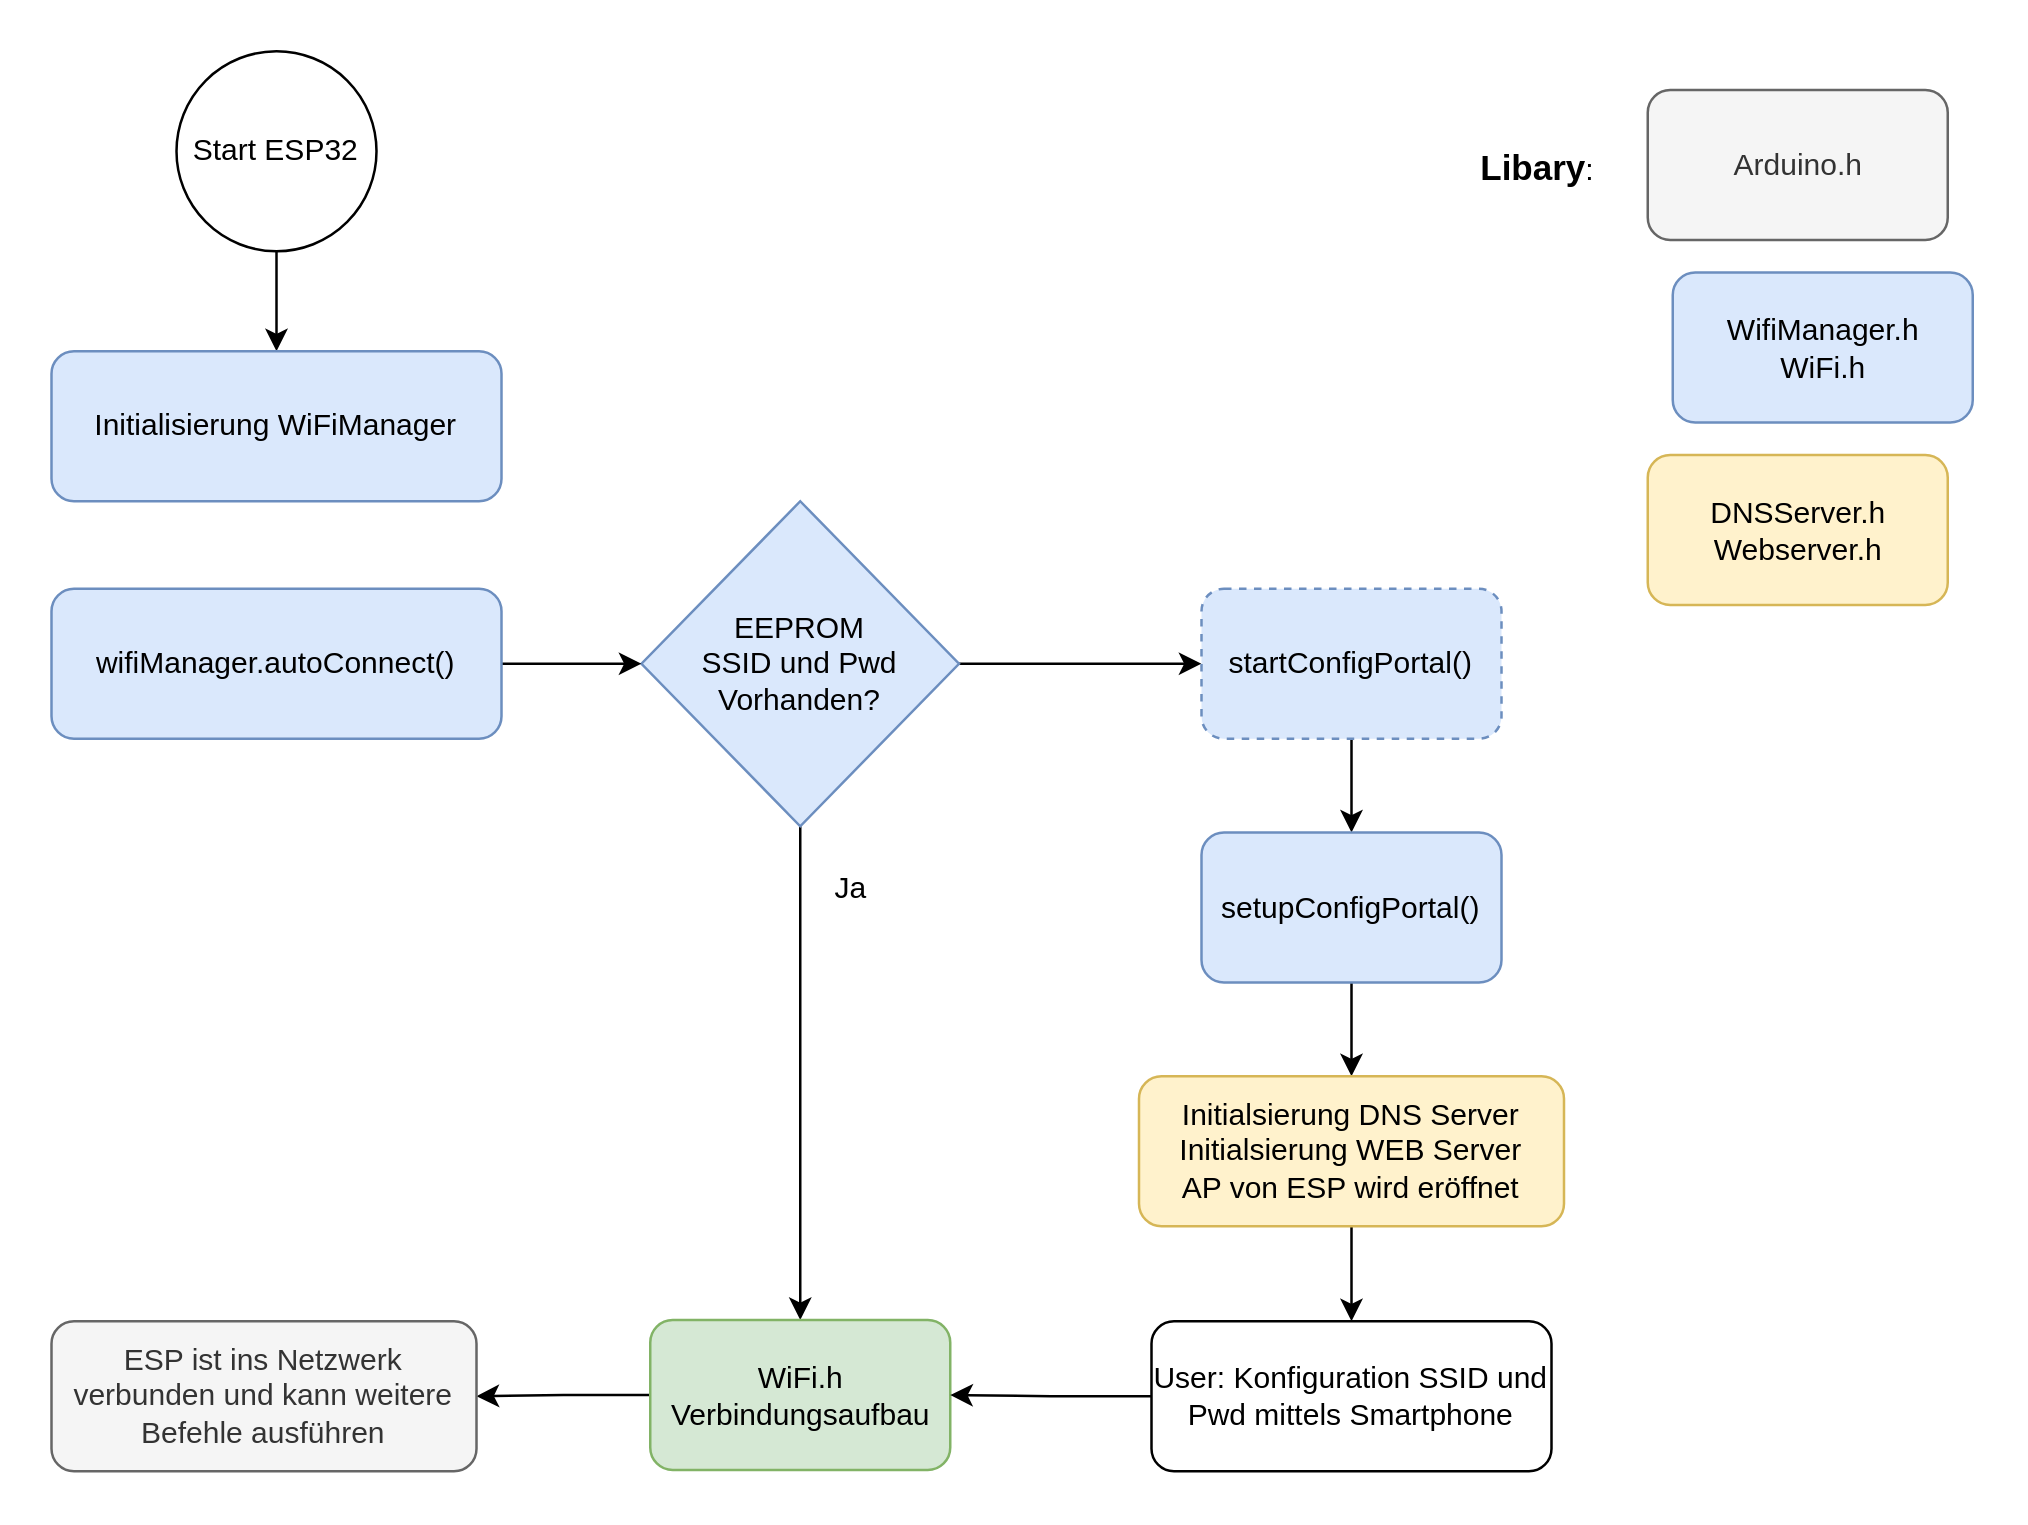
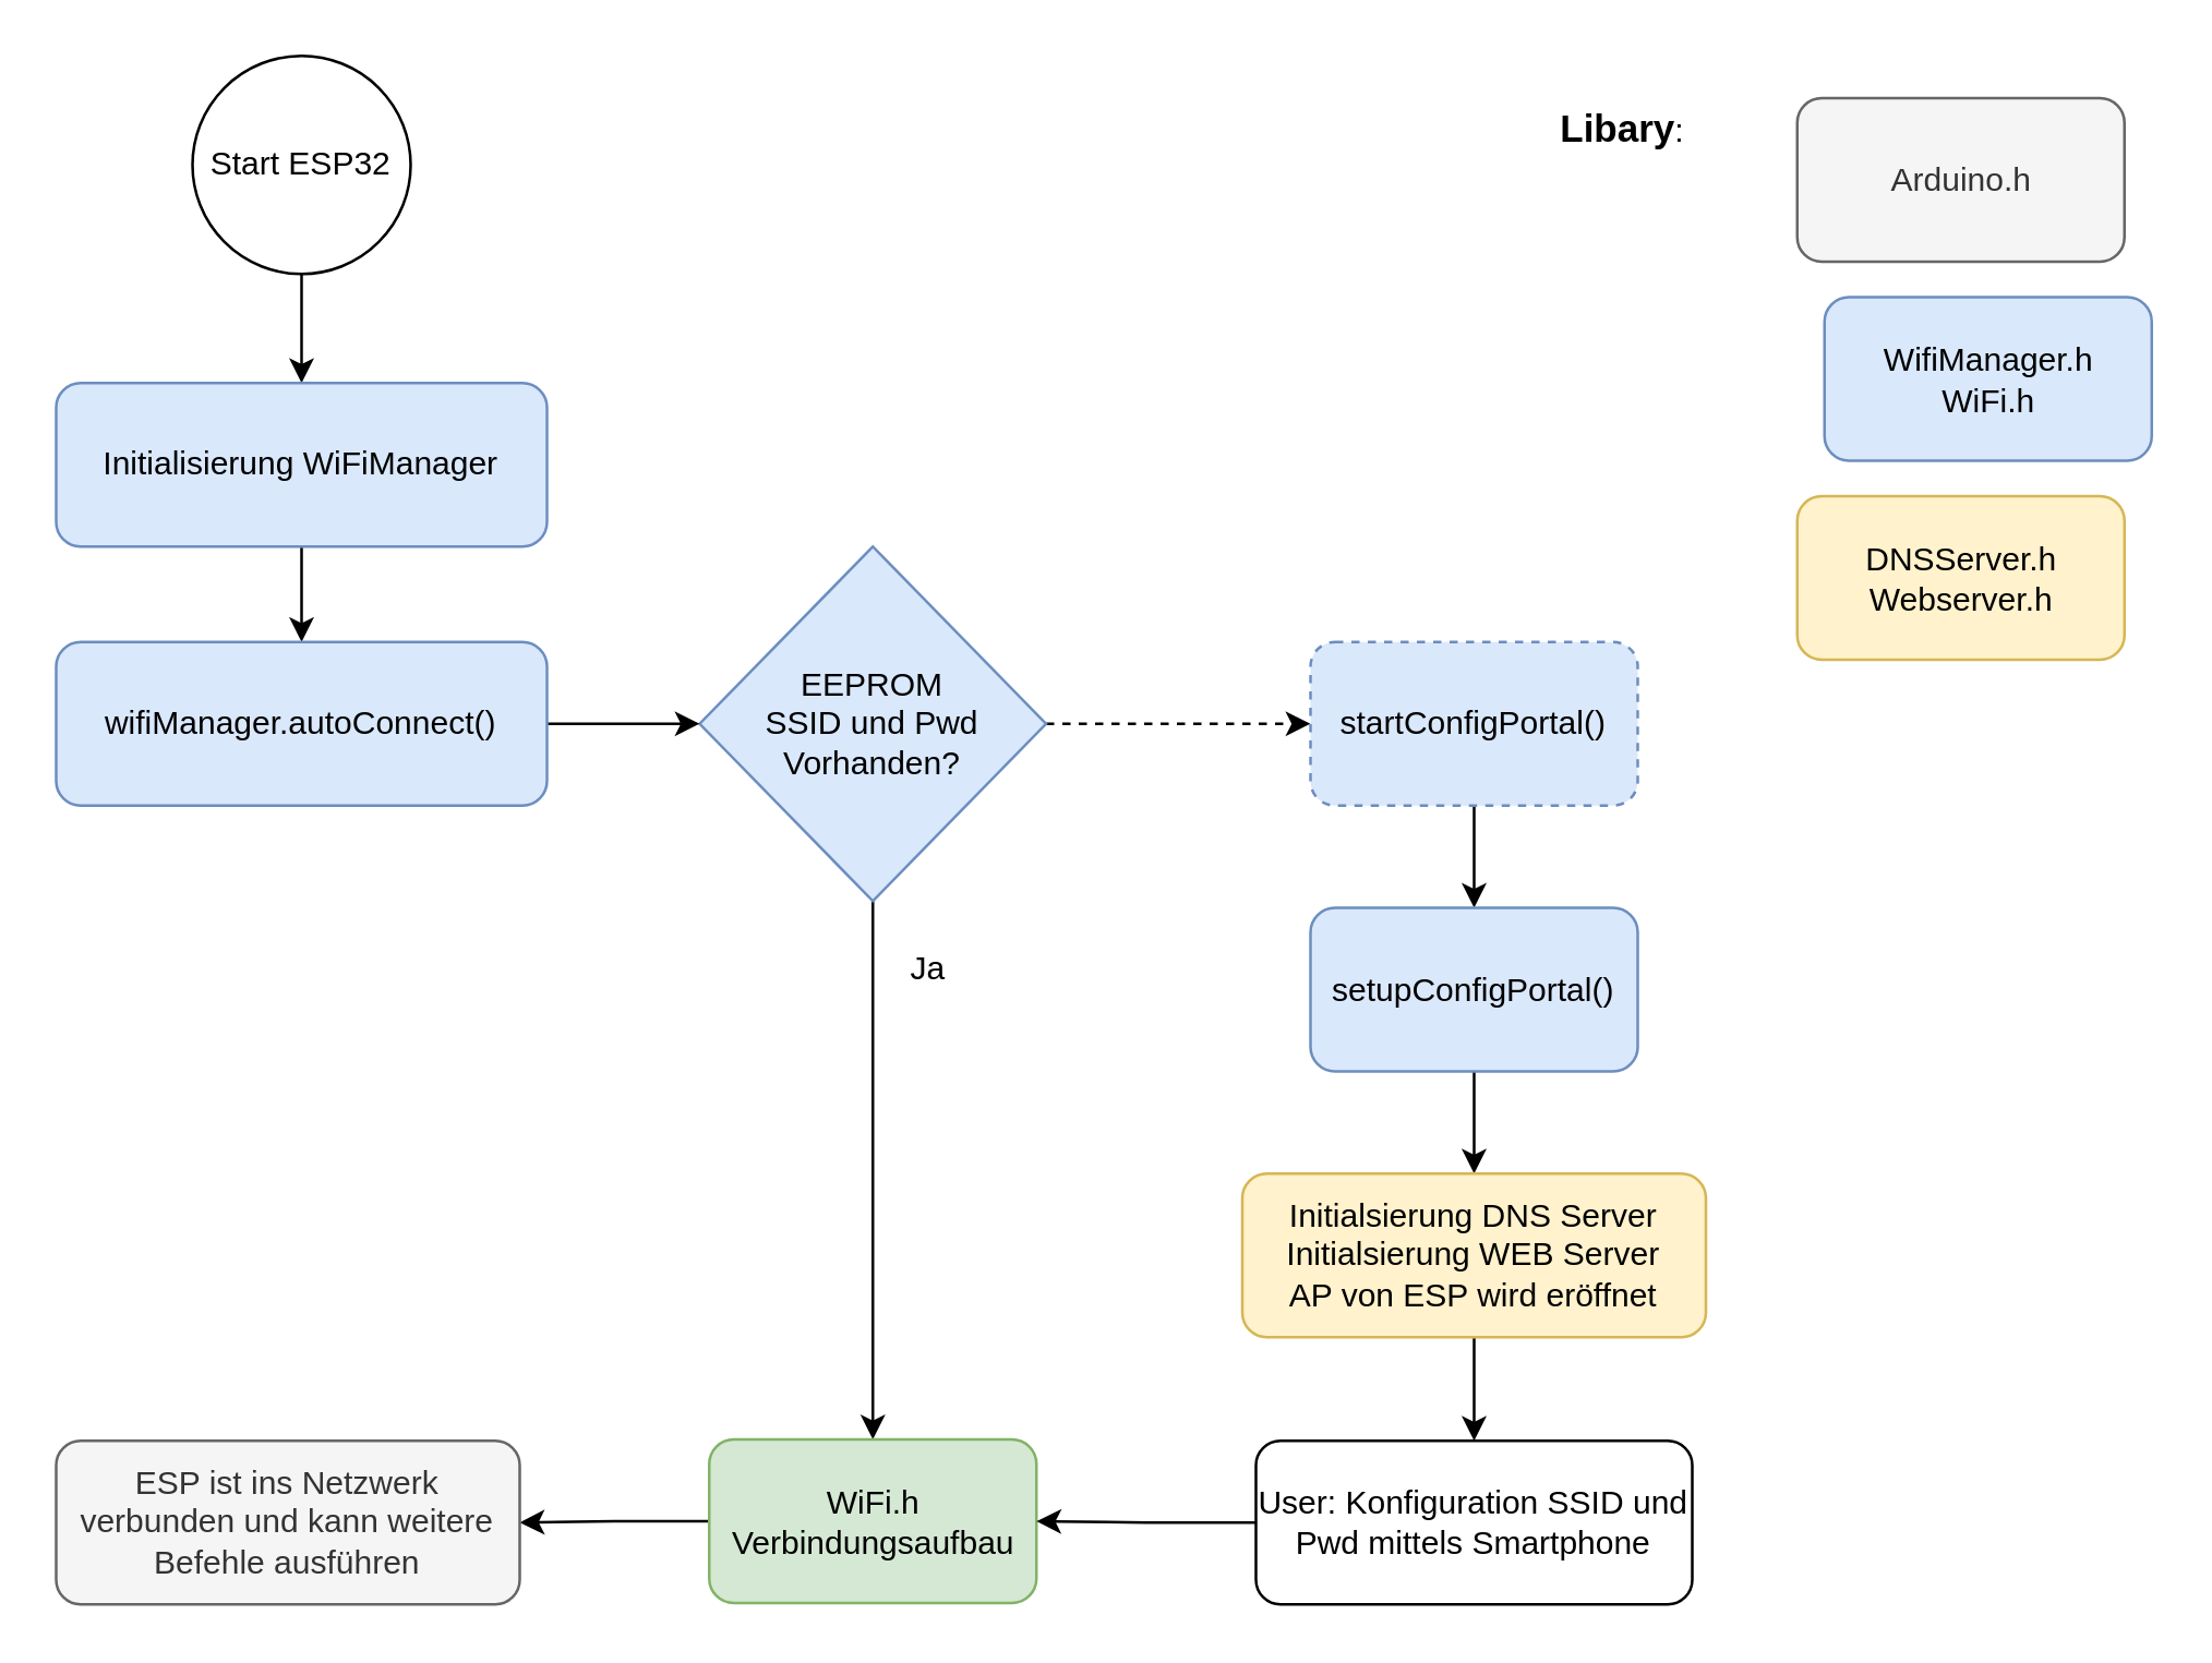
  <mxCell id="0" />
  <mxCell id="1" parent="0" />
  <mxCell id="2" style="edgeStyle=orthogonalEdgeStyle;rounded=0;orthogonalLoop=1;jettySize=auto;html=1;exitX=0.5;exitY=1;exitDx=0;exitDy=0;entryX=0.5;entryY=0;entryDx=0;entryDy=0;" parent="1" source="3" target="5" edge="1"><mxGeometry relative="1" as="geometry" /></mxCell>
  <mxCell id="3" value="Start ESP32" style="ellipse;whiteSpace=wrap;html=1;" parent="1" vertex="1"><mxGeometry x="70" y="20" width="80" height="80" as="geometry" /></mxCell>
+ <mxCell id="4" value="" style="edgeStyle=orthogonalEdgeStyle;rounded=0;orthogonalLoop=1;jettySize=auto;html=1;" parent="1" source="5" target="10" edge="1"><mxGeometry relative="1" as="geometry" /></mxCell>
  <mxCell id="5" value="Initialisierung WiFiManager" style="rounded=1;whiteSpace=wrap;html=1;fillColor=#dae8fc;strokeColor=#6c8ebf;" parent="1" vertex="1"><mxGeometry x="20" y="140" width="180" height="60" as="geometry" /></mxCell>
  <mxCell id="6" value="" style="edgeStyle=orthogonalEdgeStyle;rounded=0;orthogonalLoop=1;jettySize=auto;html=1;" parent="1" source="8" target="12" edge="1"><mxGeometry relative="1" as="geometry" /></mxCell>
- <mxCell id="7" style="edgeStyle=orthogonalEdgeStyle;rounded=0;orthogonalLoop=1;jettySize=auto;html=1;" parent="1" source="8" target="15" edge="1"><mxGeometry relative="1" as="geometry" /></mxCell>
+ <mxCell id="7" style="edgeStyle=orthogonalEdgeStyle;rounded=0;orthogonalLoop=1;jettySize=auto;html=1;dashed=1;" parent="1" source="8" target="15" edge="1"><mxGeometry relative="1" as="geometry" /></mxCell>
  <mxCell id="8" value="EEPROM&lt;br&gt;SSID und Pwd Vorhanden?" style="rhombus;whiteSpace=wrap;html=1;fillColor=#dae8fc;strokeColor=#6c8ebf;" parent="1" vertex="1"><mxGeometry x="256" y="200" width="127" height="130" as="geometry" /></mxCell>
  <mxCell id="9" value="" style="edgeStyle=orthogonalEdgeStyle;rounded=0;orthogonalLoop=1;jettySize=auto;html=1;" parent="1" source="10" target="8" edge="1"><mxGeometry relative="1" as="geometry" /></mxCell>
  <mxCell id="10" value="wifiManager.autoConnect()" style="rounded=1;whiteSpace=wrap;html=1;fillColor=#dae8fc;strokeColor=#6c8ebf;" parent="1" vertex="1"><mxGeometry x="20" y="235" width="180" height="60" as="geometry" /></mxCell>
  <mxCell id="11" value="" style="edgeStyle=orthogonalEdgeStyle;rounded=0;orthogonalLoop=1;jettySize=auto;html=1;" parent="1" source="12" target="22" edge="1"><mxGeometry relative="1" as="geometry" /></mxCell>
  <mxCell id="12" value="WiFi.h Verbindungsaufbau" style="rounded=1;whiteSpace=wrap;html=1;fillColor=#d5e8d4;strokeColor=#82b366;" parent="1" vertex="1"><mxGeometry x="259.5" y="527.5" width="120" height="60" as="geometry" /></mxCell>
  <mxCell id="13" value="Ja" style="text;html=1;strokeColor=none;fillColor=none;align=center;verticalAlign=middle;whiteSpace=wrap;rounded=0;" parent="1" vertex="1"><mxGeometry x="319.5" y="345" width="40" height="20" as="geometry" /></mxCell>
  <mxCell id="14" value="" style="edgeStyle=orthogonalEdgeStyle;rounded=0;orthogonalLoop=1;jettySize=auto;html=1;" parent="1" source="15" target="17" edge="1"><mxGeometry relative="1" as="geometry" /></mxCell>
  <mxCell id="15" value="startConfigPortal()" style="rounded=1;whiteSpace=wrap;html=1;fillColor=#dae8fc;strokeColor=#6c8ebf;dashed=1;" parent="1" vertex="1"><mxGeometry x="480" y="235" width="120" height="60" as="geometry" /></mxCell>
  <mxCell id="16" value="" style="edgeStyle=orthogonalEdgeStyle;rounded=0;orthogonalLoop=1;jettySize=auto;html=1;" parent="1" source="17" target="19" edge="1"><mxGeometry relative="1" as="geometry" /></mxCell>
  <mxCell id="17" value="setupConfigPortal()" style="rounded=1;whiteSpace=wrap;html=1;fillColor=#dae8fc;strokeColor=#6c8ebf;" parent="1" vertex="1"><mxGeometry x="480" y="332.5" width="120" height="60" as="geometry" /></mxCell>
  <mxCell id="18" style="edgeStyle=orthogonalEdgeStyle;rounded=0;orthogonalLoop=1;jettySize=auto;html=1;" parent="1" source="19" target="21" edge="1"><mxGeometry relative="1" as="geometry" /></mxCell>
  <mxCell id="19" value="Initialsierung DNS Server&lt;br&gt;Initialsierung WEB Server&lt;br&gt;AP von ESP wird eröffnet" style="rounded=1;whiteSpace=wrap;html=1;fillColor=#fff2cc;strokeColor=#d6b656;" parent="1" vertex="1"><mxGeometry x="455" y="430" width="170" height="60" as="geometry" /></mxCell>
  <mxCell id="20" style="edgeStyle=orthogonalEdgeStyle;rounded=0;orthogonalLoop=1;jettySize=auto;html=1;entryX=1;entryY=0.5;entryDx=0;entryDy=0;" parent="1" source="21" target="12" edge="1"><mxGeometry relative="1" as="geometry" /></mxCell>
  <mxCell id="21" value="User: Konfiguration SSID und Pwd mittels Smartphone" style="rounded=1;whiteSpace=wrap;html=1;" parent="1" vertex="1"><mxGeometry x="460" y="528" width="160" height="60" as="geometry" /></mxCell>
  <mxCell id="22" value="ESP ist ins Netzwerk verbunden und kann weitere Befehle ausführen" style="rounded=1;whiteSpace=wrap;html=1;fillColor=#f5f5f5;strokeColor=#666666;fontColor=#333333;" parent="1" vertex="1"><mxGeometry x="20" y="528" width="170" height="60" as="geometry" /></mxCell>
  <mxCell id="23" value="Arduino.h" style="rounded=1;whiteSpace=wrap;html=1;fillColor=#f5f5f5;strokeColor=#666666;fontColor=#333333;" vertex="1" parent="1"><mxGeometry x="658.5" y="35.5" width="120" height="60" as="geometry" /></mxCell>
- <mxCell id="24" value="&lt;font style=&quot;font-size: 14px&quot;&gt;&lt;b&gt;Libary&lt;/b&gt;&lt;/font&gt;:" style="text;html=1;resizable=0;points=[];autosize=1;align=left;verticalAlign=top;spacingTop=-4;" vertex="1" parent="1"><mxGeometry x="590" y="55.5" width="60" height="20" as="geometry" /></mxCell>
+ <mxCell id="24" value="&lt;font style=&quot;font-size: 14px&quot;&gt;&lt;b&gt;Libary&lt;/b&gt;&lt;/font&gt;:" style="text;html=1;resizable=0;points=[];autosize=1;align=left;verticalAlign=top;spacingTop=-4;" vertex="1" parent="1"><mxGeometry x="570" y="35.5" width="60" height="20" as="geometry" /></mxCell>
  <mxCell id="25" value="WifiManager.h&lt;br&gt;WiFi.h" style="rounded=1;whiteSpace=wrap;html=1;fillColor=#dae8fc;strokeColor=#6c8ebf;" vertex="1" parent="1"><mxGeometry x="668.5" y="108.5" width="120" height="60" as="geometry" /></mxCell>
  <mxCell id="26" value="DNSServer.h&lt;br&gt;Webserver.h" style="rounded=1;whiteSpace=wrap;html=1;fillColor=#fff2cc;strokeColor=#d6b656;" vertex="1" parent="1"><mxGeometry x="658.5" y="181.5" width="120" height="60" as="geometry" /></mxCell>
